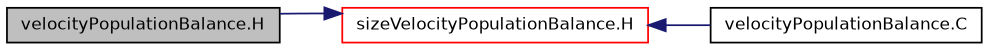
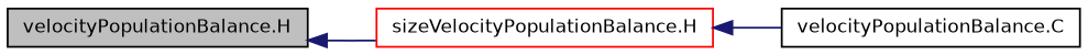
  digraph {
    rankdir=LR
    node [color=black fontname=Helvetica fontsize=10 shape=record]
    edge [color=midnightblue dir=back fontname=Helvetica fontsize=10 labelfontname=Helvetica labelfontsize=10 style=solid]
    n1 [fillcolor=grey75 fontcolor=black height=0.2 label="velocityPopulationBalance.H" style=filled width=0.4]
    n2 [color=red height=0.2 label="sizeVelocityPopulationBalance.H" width=0.4]
    n3 [height=0.2 label="velocityPopulationBalance.C" width=0.4]
-   n2 -> n1
+   n1 -> n2
    n2 -> n3
  }
